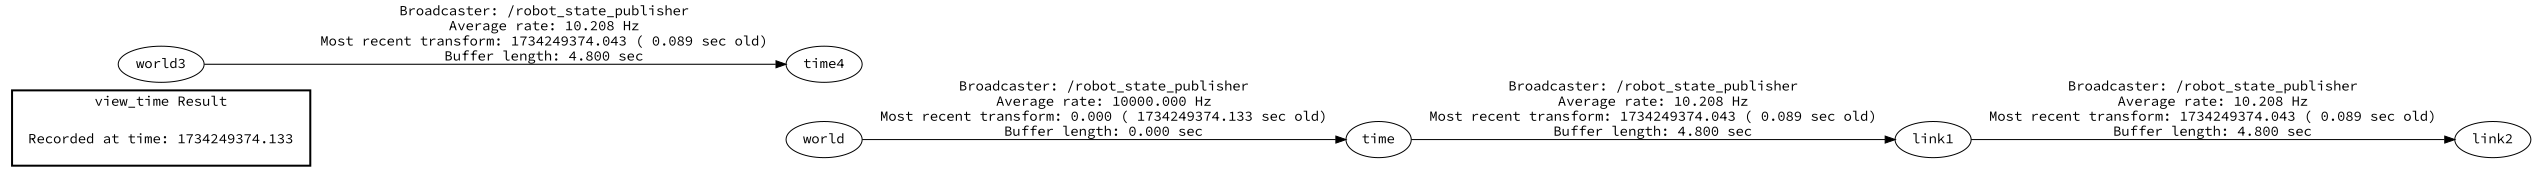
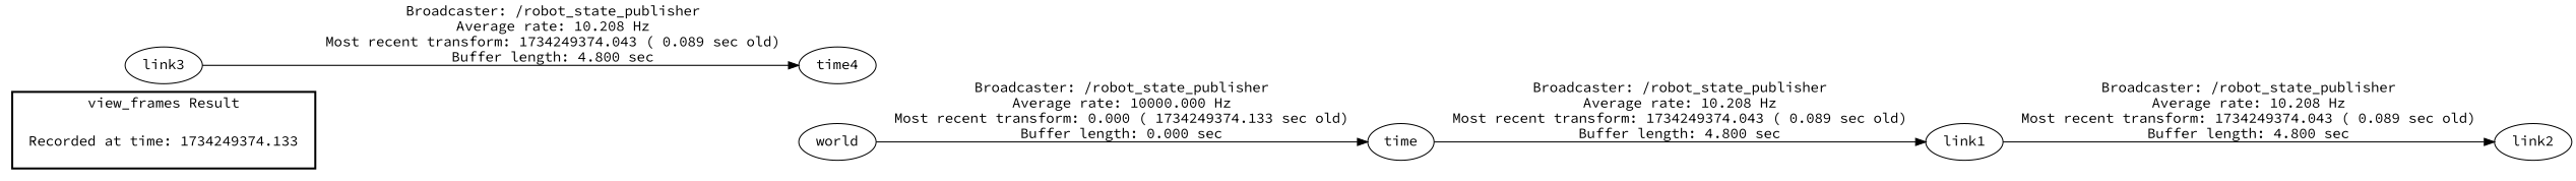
  digraph {
    fontname="Source Code Pro"
    rankdir=LR
    node [fontname="Source Code Pro"]
    edge [fontname="Source Code Pro"]
    "Recorded at time: 1734249374.133" [shape=plaintext]
    world
    n3 [label=time]
    link1
    link2
    n6 [label=time4]
-   link3 [label=world3]
+   link3
    subgraph cluster_1 {
      color=black
-     label="view_time Result"
+     label="view_frames Result"
      style=bold
      "Recorded at time: 1734249374.133"
    }
    "Recorded at time: 1734249374.133" -> world [style=invis]
    world -> n3 [label="Broadcaster: /robot_state_publisher\nAverage rate: 10000.000 Hz\nMost recent transform: 0.000 ( 1734249374.133 sec old)\nBuffer length: 0.000 sec\n"]
    n3 -> link1 [label="Broadcaster: /robot_state_publisher\nAverage rate: 10.208 Hz\nMost recent transform: 1734249374.043 ( 0.089 sec old)\nBuffer length: 4.800 sec\n"]
    link1 -> link2 [label="Broadcaster: /robot_state_publisher\nAverage rate: 10.208 Hz\nMost recent transform: 1734249374.043 ( 0.089 sec old)\nBuffer length: 4.800 sec\n"]
    link3 -> n6 [label="Broadcaster: /robot_state_publisher\nAverage rate: 10.208 Hz\nMost recent transform: 1734249374.043 ( 0.089 sec old)\nBuffer length: 4.800 sec\n"]
  }
